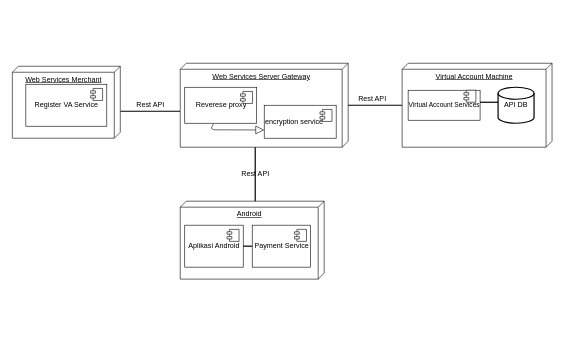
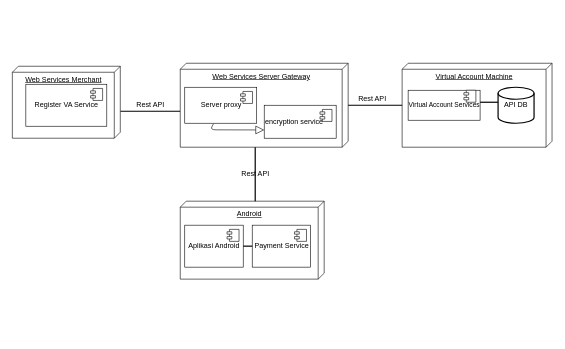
  <mxCell id="0" />
  <mxCell id="1" parent="0" />
  <mxCell id="2" value="" style="line;strokeWidth=2;direction=west;html=1;" vertex="1" parent="1"><mxGeometry x="200" y="35" width="100" height="300" as="geometry" /></mxCell>
  <mxCell id="3" value="Android" style="verticalAlign=top;align=center;spacingTop=8;spacingLeft=2;spacingRight=12;shape=cube;size=10;direction=south;fontStyle=4;html=1;" vertex="1" parent="1"><mxGeometry x="300" y="335" width="240" height="130" as="geometry" /></mxCell>
  <mxCell id="4" value="Aplikasi Android" style="html=1;dropTarget=0;" vertex="1" parent="1"><mxGeometry x="307.5" y="375" width="97.5" height="70" as="geometry" /></mxCell>
  <mxCell id="5" value="" style="shape=module;jettyWidth=8;jettyHeight=4;" vertex="1" parent="4"><mxGeometry x="1" width="20" height="20" relative="1" as="geometry"><mxPoint x="-27" y="7" as="offset" /></mxGeometry></mxCell>
  <mxCell id="6" value="Web Services Merchant" style="verticalAlign=top;align=center;spacingTop=8;spacingLeft=2;spacingRight=12;shape=cube;size=10;direction=south;fontStyle=4;html=1;" vertex="1" parent="1"><mxGeometry x="20" y="110" width="180" height="120" as="geometry" /></mxCell>
  <mxCell id="7" value="Web Services Server Gateway" style="verticalAlign=top;align=center;spacingTop=8;spacingLeft=2;spacingRight=12;shape=cube;size=10;direction=south;fontStyle=4;html=1;" vertex="1" parent="1"><mxGeometry x="300" y="105" width="280" height="140" as="geometry" /></mxCell>
  <mxCell id="8" value="Virtual Account Machine" style="verticalAlign=top;align=center;spacingTop=8;spacingLeft=2;spacingRight=12;shape=cube;size=10;direction=south;fontStyle=4;html=1;" vertex="1" parent="1"><mxGeometry x="670" y="105" width="250" height="140" as="geometry" /></mxCell>
  <mxCell id="9" value="encryption service" style="html=1;dropTarget=0;align=left;" vertex="1" parent="1"><mxGeometry x="440" y="175" width="120" height="55" as="geometry" /></mxCell>
  <mxCell id="10" value="" style="shape=module;jettyWidth=8;jettyHeight=4;" vertex="1" parent="9"><mxGeometry x="1" width="20" height="20" relative="1" as="geometry"><mxPoint x="-27" y="7" as="offset" /></mxGeometry></mxCell>
  <mxCell id="11" value="Register VA Service" style="html=1;dropTarget=0;" vertex="1" parent="1"><mxGeometry x="42.5" y="140" width="135" height="70" as="geometry" /></mxCell>
  <mxCell id="12" value="" style="shape=module;jettyWidth=8;jettyHeight=4;" vertex="1" parent="11"><mxGeometry x="1" width="20" height="20" relative="1" as="geometry"><mxPoint x="-27" y="7" as="offset" /></mxGeometry></mxCell>
  <mxCell id="13" value="&lt;font style=&quot;font-size: 11px&quot;&gt;Virtual Account Services&lt;/font&gt;" style="html=1;dropTarget=0;align=center;" vertex="1" parent="1"><mxGeometry x="680" y="150" width="120" height="50" as="geometry" /></mxCell>
  <mxCell id="14" value="" style="shape=module;jettyWidth=8;jettyHeight=4;" vertex="1" parent="13"><mxGeometry x="1" width="20" height="20" relative="1" as="geometry"><mxPoint x="-27" as="offset" /></mxGeometry></mxCell>
  <mxCell id="15" value="API DB" style="strokeWidth=2;html=1;shape=mxgraph.flowchart.database;whiteSpace=wrap;" vertex="1" parent="1"><mxGeometry x="830" y="145" width="60" height="60" as="geometry" /></mxCell>
- <mxCell id="16" value="Reverese proxy" style="html=1;dropTarget=0;" vertex="1" parent="1"><mxGeometry x="307.5" y="145" width="120" height="60" as="geometry" /></mxCell>
+ <mxCell id="16" value="Server proxy" style="html=1;dropTarget=0;" vertex="1" parent="1"><mxGeometry x="307.5" y="145" width="120" height="60" as="geometry" /></mxCell>
  <mxCell id="17" value="" style="shape=module;jettyWidth=8;jettyHeight=4;" vertex="1" parent="16"><mxGeometry x="1" width="20" height="20" relative="1" as="geometry"><mxPoint x="-27" y="7" as="offset" /></mxGeometry></mxCell>
  <mxCell id="18" value="Payment Service" style="html=1;dropTarget=0;" vertex="1" parent="1"><mxGeometry x="420" y="375" width="97.5" height="70" as="geometry" /></mxCell>
  <mxCell id="19" value="" style="shape=module;jettyWidth=8;jettyHeight=4;" vertex="1" parent="18"><mxGeometry x="1" width="20" height="20" relative="1" as="geometry"><mxPoint x="-27" y="7" as="offset" /></mxGeometry></mxCell>
  <mxCell id="20" value="" style="endArrow=block;dashed=0;endFill=0;endSize=12;html=1;exitX=0.399;exitY=1.017;exitDx=0;exitDy=0;exitPerimeter=0;entryX=0;entryY=0.75;entryDx=0;entryDy=0;" edge="1" parent="1" source="16" target="9"><mxGeometry width="160" relative="1" as="geometry"><mxPoint x="320" y="225" as="sourcePoint" /><mxPoint x="480" y="225" as="targetPoint" /><Array as="points"><mxPoint x="350" y="216" /></Array></mxGeometry></mxCell>
  <mxCell id="21" value="" style="line;strokeWidth=2;direction=south;html=1;" vertex="1" parent="1"><mxGeometry x="420" y="245" width="10" height="90" as="geometry" /></mxCell>
  <mxCell id="22" value="" style="line;strokeWidth=2;direction=west;html=1;" vertex="1" parent="1"><mxGeometry x="580" y="25" width="90" height="300" as="geometry" /></mxCell>
  <mxCell id="23" value="" style="line;strokeWidth=2;direction=west;html=1;" vertex="1" parent="1"><mxGeometry x="800" y="20" width="30" height="300" as="geometry" /></mxCell>
  <mxCell id="24" value="" style="line;strokeWidth=2;direction=west;html=1;" vertex="1" parent="1"><mxGeometry x="405" y="260" width="15" height="300" as="geometry" /></mxCell>
  <mxCell id="25" value="Rest API" style="text;html=1;align=center;verticalAlign=middle;resizable=0;points=[];autosize=1;strokeColor=none;" vertex="1" parent="1"><mxGeometry x="395" y="280" width="60" height="20" as="geometry" /></mxCell>
  <mxCell id="26" value="Rest API" style="text;html=1;align=center;verticalAlign=middle;resizable=0;points=[];autosize=1;strokeColor=none;" vertex="1" parent="1"><mxGeometry x="220" y="165" width="60" height="20" as="geometry" /></mxCell>
  <mxCell id="27" value="Rest API" style="text;html=1;align=center;verticalAlign=middle;resizable=0;points=[];autosize=1;strokeColor=none;" vertex="1" parent="1"><mxGeometry x="590" y="155" width="60" height="20" as="geometry" /></mxCell>
